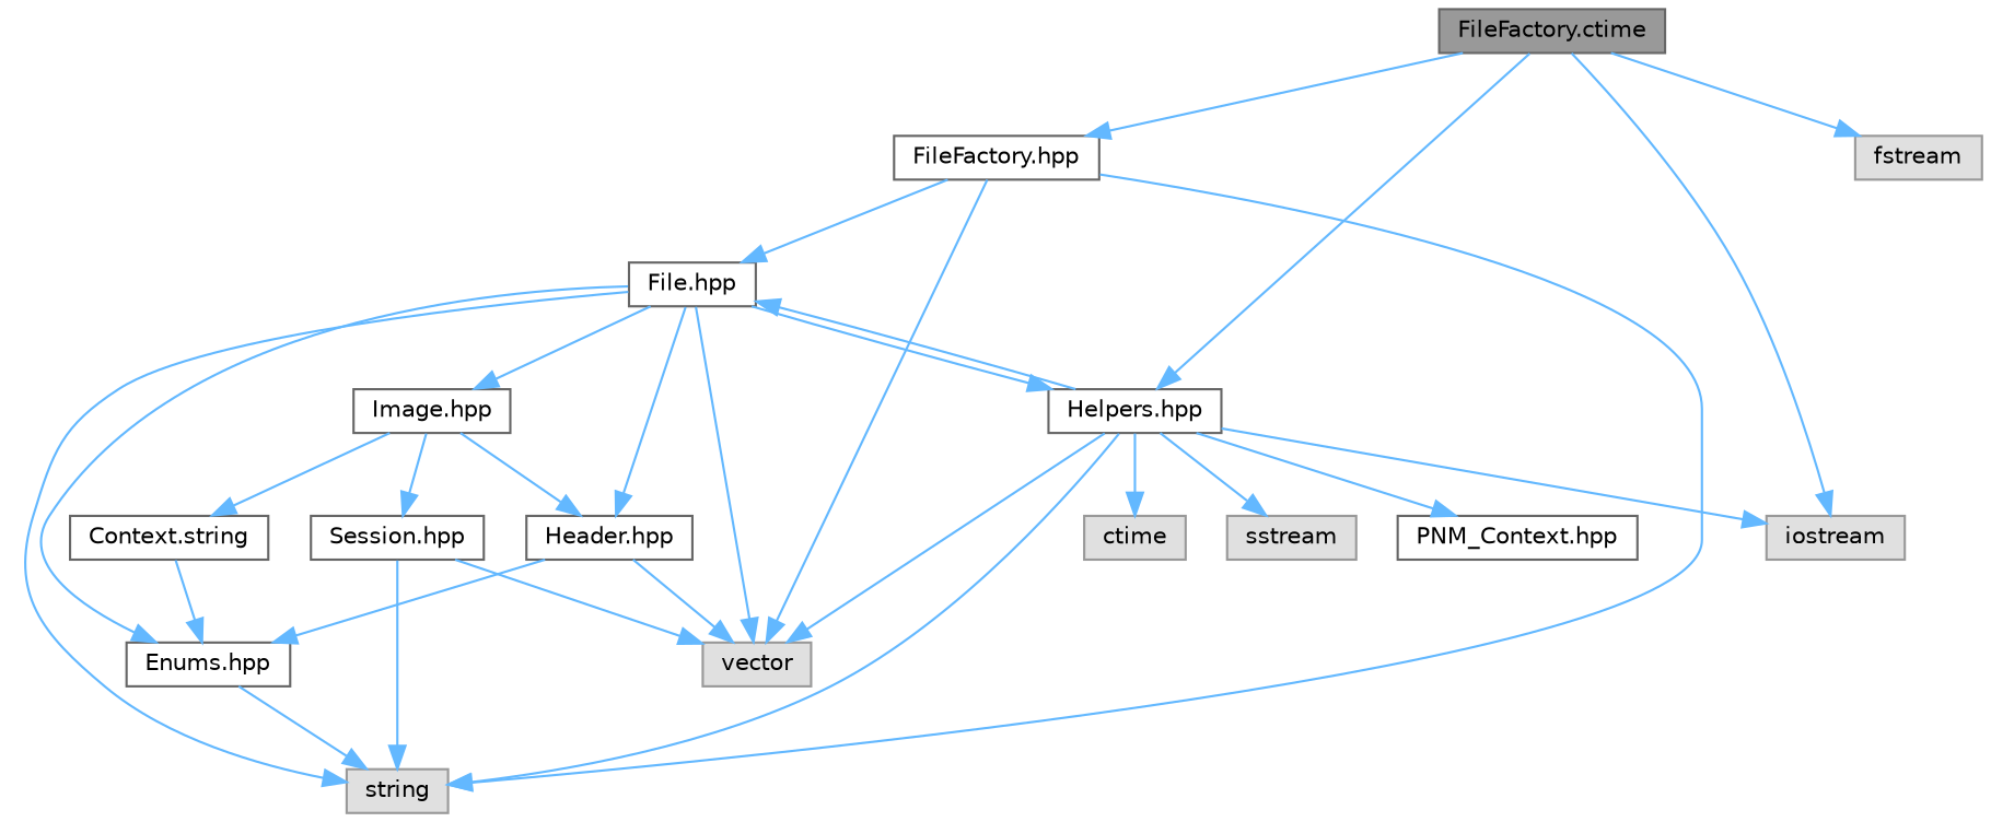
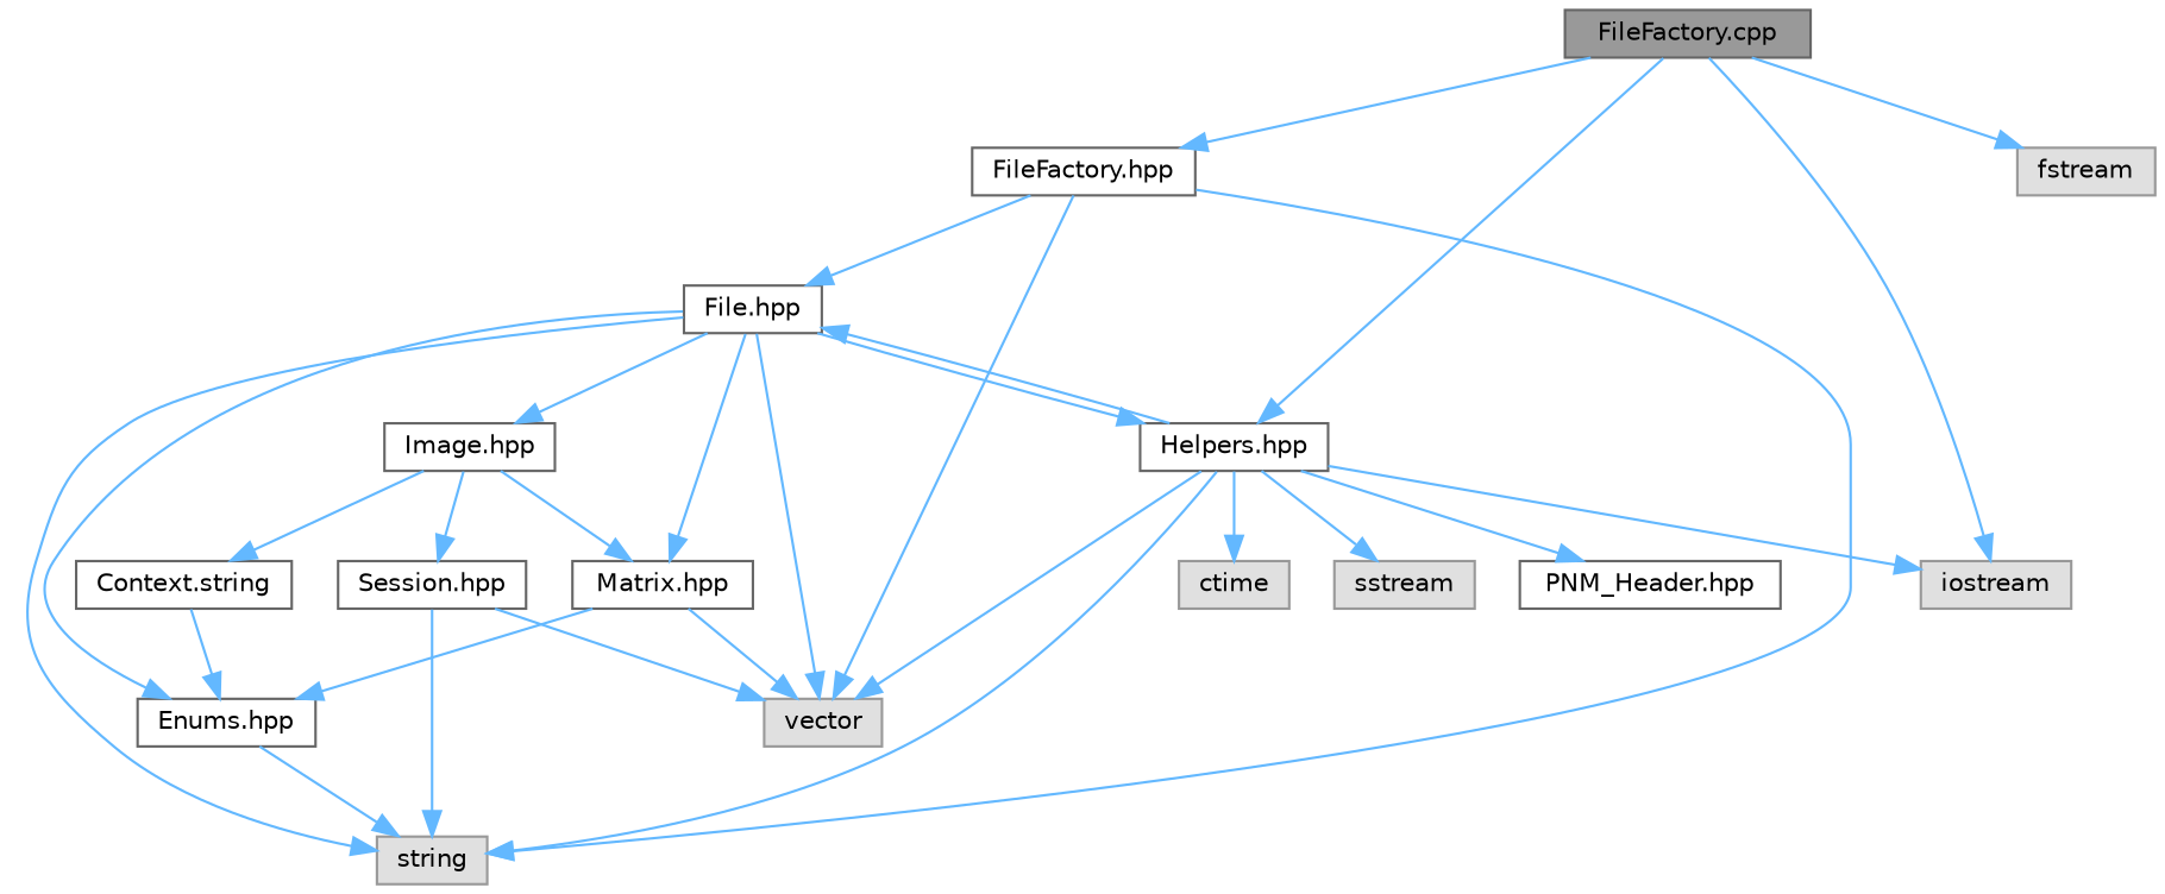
  digraph {
    node [color=grey40 fillcolor=white fontname=Helvetica fontsize=10 shape=box style=filled]
    edge [color=steelblue1 fontname=Helvetica fontsize=10 labelfontname=Helvetica labelfontsize=10 style=solid]
-   n1 [color=gray40 fillcolor=grey60 fontcolor=black height=0.2 label="FileFactory.ctime" width=0.4]
+   n1 [color=gray40 fillcolor=grey60 fontcolor=black height=0.2 label="FileFactory.cpp" width=0.4]
    n2 [height=0.2 label="FileFactory.hpp" width=0.4]
    n3 [height=0.2 label="Helpers.hpp" width=0.4]
    n4 [color=grey60 fillcolor="#E0E0E0" height=0.2 label=iostream width=0.4]
    n5 [color=grey60 fillcolor="#E0E0E0" height=0.2 label=fstream width=0.4]
    n6 [color=grey60 fillcolor="#E0E0E0" height=0.2 label=string width=0.4]
    n7 [color=grey60 fillcolor="#E0E0E0" height=0.2 label=vector width=0.4]
    n8 [height=0.2 label="File.hpp" width=0.4]
    n9 [color=grey60 fillcolor="#E0E0E0" height=0.2 label=ctime width=0.4]
    n10 [color=grey60 fillcolor="#E0E0E0" height=0.2 label=sstream width=0.4]
-   n11 [height=0.2 label="PNM_Context.hpp" width=0.4]
+   n11 [height=0.2 label="PNM_Header.hpp" width=0.4]
    n12 [height=0.2 label="Enums.hpp" width=0.4]
    n13 [height=0.2 label="Image.hpp" width=0.4]
-   n14 [height=0.2 label="Header.hpp" width=0.4]
+   n14 [height=0.2 label="Matrix.hpp" width=0.4]
    n15 [height=0.2 label="Context.string" width=0.4]
    n16 [height=0.2 label="Session.hpp" width=0.4]
    n1 -> n2
    n1 -> n3
    n1 -> n4
    n1 -> n5
    n2 -> n6
    n2 -> n7
    n2 -> n8
    n3 -> n4
    n3 -> n6
    n3 -> n7
    n3 -> n8
    n3 -> n9
    n3 -> n10
    n3 -> n11
    n8 -> n3
    n8 -> n6
    n8 -> n7
    n8 -> n12
    n8 -> n13
    n8 -> n14
    n12 -> n6
    n13 -> n14
    n13 -> n15
    n13 -> n16
    n14 -> n7
    n14 -> n12
    n15 -> n12
    n16 -> n6
    n16 -> n7
  }
